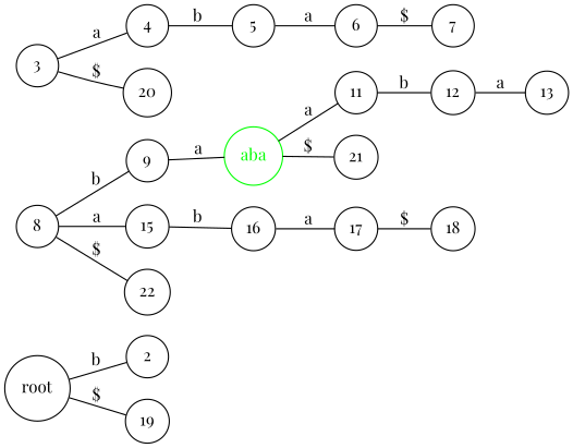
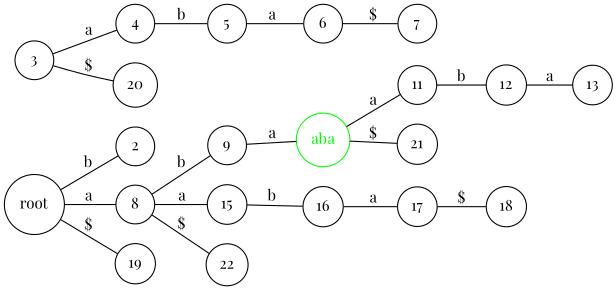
  graph {
    fontname="Playfair Display"
    rankdir=LR
    node [fontname="Playfair Display" shape=circle]
    edge [fontname="Playfair Display"]
    n1 [label=root]
    2
    8
    19
    9
    15
    22
    3
    4
    20
    5
    6
    7
    n14 [color=green fontcolor=green label=aba]
    16
    11
    21
    12
    13
    17
    18
    n1 -- 2 [label=b]
+   n1 -- 8 [label=a]
    n1 -- 19 [label="$"]
    8 -- 9 [label=b]
    8 -- 15 [label=a]
    8 -- 22 [label="$"]
    9 -- n14 [label=a]
    15 -- 16 [label=b]
    3 -- 4 [label=a]
    3 -- 20 [label="$"]
    4 -- 5 [label=b]
    5 -- 6 [label=a]
    6 -- 7 [label="$"]
    n14 -- 11 [label=a]
    n14 -- 21 [label="$"]
    16 -- 17 [label=a]
    11 -- 12 [label=b]
    12 -- 13 [label=a]
    17 -- 18 [label="$"]
  }
